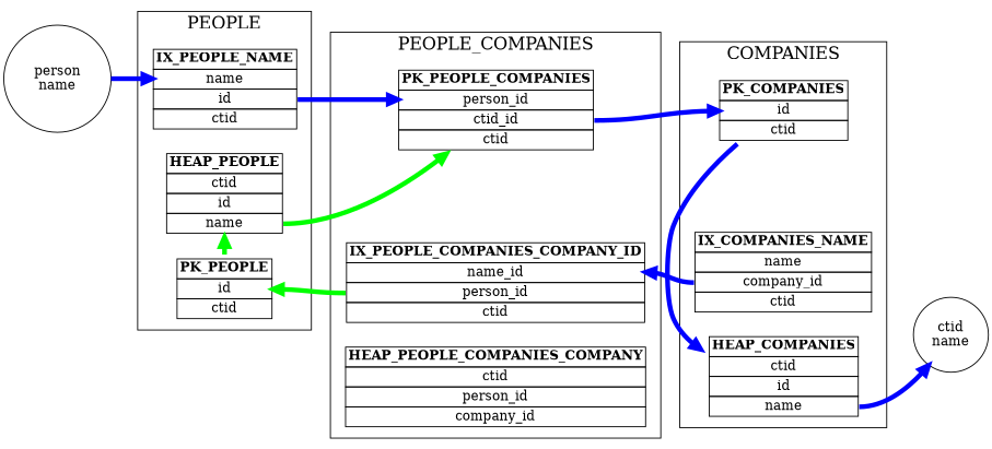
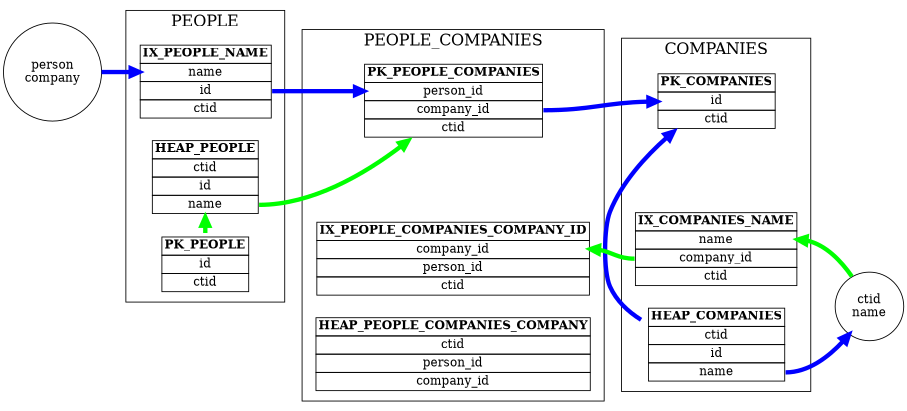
  digraph {
    fontname="DejaVu Serif"
    fontsize=18
    rankdir=LR
    node [fontname="DejaVu Serif" shape=plaintext]
    edge [color=blue fontname="DejaVu Serif" penwidth=5 weight=1000]
-   n1 [label="person\nname" shape=circle]
+   n1 [label="person\ncompany" shape=circle]
    n2 [label="ctid\nname" shape=circle]
    n3 [label=<<TABLE  BORDER="0" CELLBORDER="1" CELLSPACING="0">             <TR><TD><B>IX_PEOPLE_NAME</B></TD></TR>             <TR><TD port="name">name</TD></TR>             <TR><TD port="pid">id</TD></TR>             <TR><TD port="ctid">ctid</TD></TR>         </TABLE>>]
-   n4 [label=<<TABLE BORDER="0" CELLBORDER="1" CELLSPACING="0">             <TR><TD><B>PK_PEOPLE_COMPANIES</B></TD></TR>             <TR><TD port="pid">person_id</TD></TR>             <TR><TD port="cid">ctid_id</TD></TR>             <TR><TD port="ctid">ctid</TD></TR>         </TABLE>>]
+   n4 [label=<<TABLE BORDER="0" CELLBORDER="1" CELLSPACING="0">             <TR><TD><B>PK_PEOPLE_COMPANIES</B></TD></TR>             <TR><TD port="pid">person_id</TD></TR>             <TR><TD port="cid">company_id</TD></TR>             <TR><TD port="ctid">ctid</TD></TR>         </TABLE>>]
    n5 [label=<<TABLE  BORDER="0" CELLBORDER="1" CELLSPACING="0">             <TR><TD><B>PK_COMPANIES</B></TD></TR>             <TR><TD port="cid">id</TD></TR>             <TR><TD port="ctid">ctid</TD></TR>         </TABLE>>]
    n6 [label=<<TABLE  BORDER="0" CELLBORDER="1" CELLSPACING="0">             <TR><TD><B>HEAP_COMPANIES</B></TD></TR>             <TR><TD port="ctid">ctid</TD></TR>             <TR><TD port="cid">id</TD></TR>             <TR><TD port="name">name</TD></TR>         </TABLE>>]
    n7 [label=<<TABLE  BORDER="0" CELLBORDER="1" CELLSPACING="0">             <TR><TD><B>HEAP_PEOPLE</B></TD></TR>             <TR><TD port="ctid">ctid</TD></TR>             <TR><TD port="pid">id</TD></TR>             <TR><TD port="name">name</TD></TR>         </TABLE>>]
-   n8 [label=<<TABLE BORDER="0" CELLBORDER="1" CELLSPACING="0">             <TR><TD><B>IX_PEOPLE_COMPANIES_COMPANY_ID</B></TD></TR>             <TR><TD port="cid">name_id</TD></TR>             <TR><TD port="pid">person_id</TD></TR>             <TR><TD port="ctid">ctid</TD></TR>         </TABLE>>]
+   n8 [label=<<TABLE BORDER="0" CELLBORDER="1" CELLSPACING="0">             <TR><TD><B>IX_PEOPLE_COMPANIES_COMPANY_ID</B></TD></TR>             <TR><TD port="cid">company_id</TD></TR>             <TR><TD port="pid">person_id</TD></TR>             <TR><TD port="ctid">ctid</TD></TR>         </TABLE>>]
    n9 [label=<<TABLE  BORDER="0" CELLBORDER="1" CELLSPACING="0">             <TR><TD><B>IX_COMPANIES_NAME</B></TD></TR>             <TR><TD port="name">name</TD></TR>             <TR><TD port="cid">company_id</TD></TR>             <TR><TD port="ctid">ctid</TD></TR>         </TABLE>>]
    n10 [label=<<TABLE  BORDER="0" CELLBORDER="1" CELLSPACING="0">             <TR><TD><B>PK_PEOPLE</B></TD></TR>             <TR><TD port="pid">id</TD></TR>             <TR><TD port="ctid">ctid</TD></TR>         </TABLE>>]
    n11 [label=<<TABLE BORDER="0" CELLBORDER="1" CELLSPACING="0">             <TR><TD port="t"><B>HEAP_PEOPLE_COMPANIES_COMPANY</B></TD></TR>             <TR><TD port="id">ctid</TD></TR>             <TR><TD port="pid">person_id</TD></TR>             <TR><TD port="ctid">company_id</TD></TR>         </TABLE>>]
    subgraph sub_1 {
      n1
      n2
    }
    subgraph sub_2 {
      n1
      n2
      n3
      n4
      n5
      n6
    }
    subgraph sub_3 {
      n1
      n2
      n7
      n8
      n9
      n10
    }
    subgraph cluster_4 {
      label=PEOPLE
      subgraph sub_5 {
        label=PEOPLE
        rank=same
        n3
        n10
      }
      subgraph sub_6 {
        label=PEOPLE
        rank=same
        n3
        n7
      }
      subgraph sub_7 {
        label=PEOPLE
        rank=same
        n7
        n10
      }
    }
    subgraph cluster_8 {
      label=PEOPLE_COMPANIES
      subgraph sub_9 {
        label=PEOPLE_COMPANIES
        rank=same
        n4
        n8
      }
      subgraph sub_10 {
        label=PEOPLE_COMPANIES
        rank=same
        n8
        n11
      }
    }
    subgraph cluster_11 {
      label=COMPANIES
      subgraph sub_12 {
        label=COMPANIES
        rank=same
        n5
        n9
      }
      subgraph sub_13 {
        label=COMPANIES
        rank=same
        n5
        n6
      }
    }
    n1 -> n3 [headport=name]
    n3 -> n4 [headport=pid tailport=pid]
    n3 -> n7 [minlen=1 style=invis]
    n3 -> n10 [minlen=5 style=invis color=""]
    n4 -> n5 [headport=cid tailport=cid]
    n4 -> n7 [color=green dir=back headport=name]
    n4 -> n8 [minlen=5 style=invis color=""]
-   n5 -> n6
+   n6 -> n5
    n5 -> n9 [minlen=5 style=invis color=""]
    n6 -> n2 [tailport=name]
-   n8 -> n9 [dir=back headport=cid tailport=cid]
+   n8 -> n9 [color=green dir=back headport=cid tailport=cid]
+   n9 -> n2 [color=green dir=back tailport=name]
    n10 -> n7 [color=green constraint=false minlen=1]
-   n10 -> n8 [color=green dir=back headport=pid tailport=pid]
    n11 -> n8 [color=green dir=back minlen=1 style=invis]
  }
